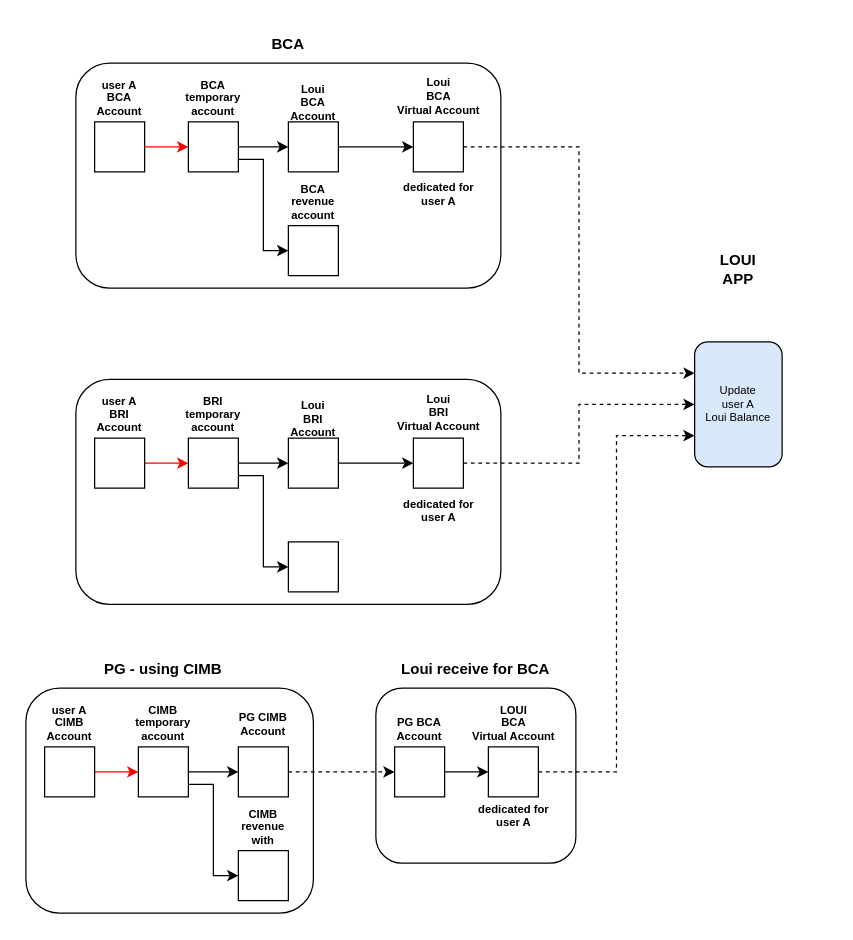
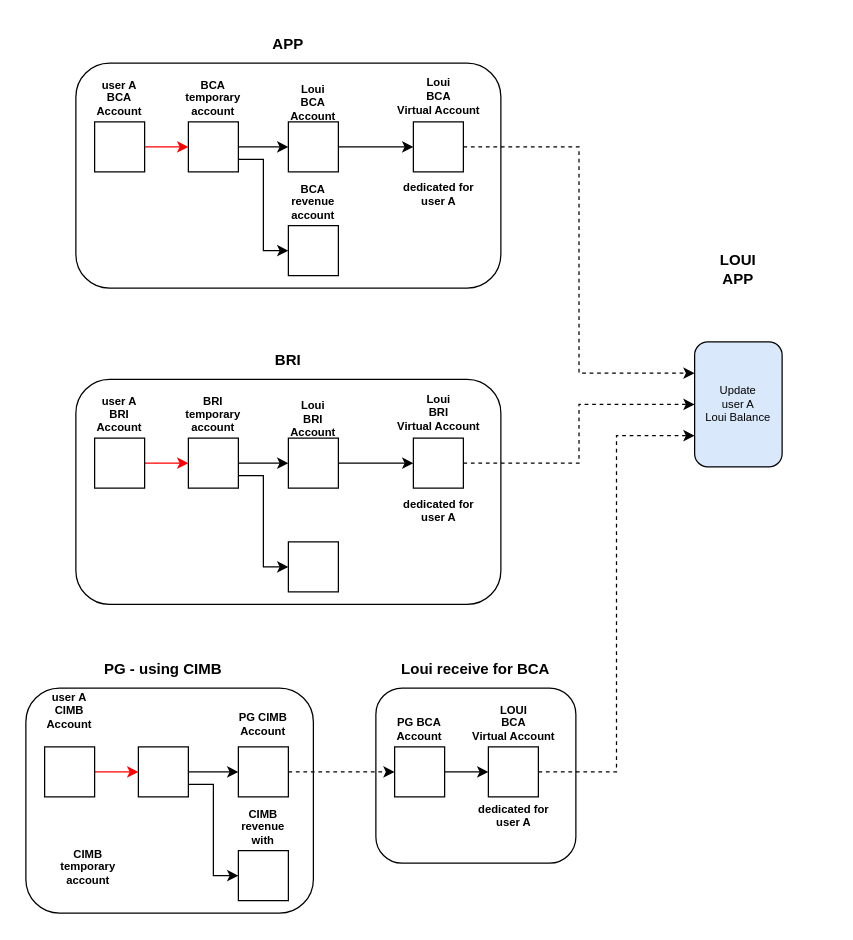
  <mxCell id="0" />
  <mxCell id="1" parent="0" />
  <mxCell id="2" value="" style="rounded=1;whiteSpace=wrap;html=1;" vertex="1" parent="1"><mxGeometry x="60" y="50" width="340" height="180" as="geometry" /></mxCell>
- <mxCell id="3" value="BCA" style="text;html=1;strokeColor=none;fillColor=none;align=center;verticalAlign=middle;whiteSpace=wrap;rounded=0;fontStyle=1" vertex="1" parent="1"><mxGeometry x="160" y="20" width="140" height="30" as="geometry" /></mxCell>
+ <mxCell id="3" value="APP" style="text;html=1;strokeColor=none;fillColor=none;align=center;verticalAlign=middle;whiteSpace=wrap;rounded=0;fontStyle=1" vertex="1" parent="1"><mxGeometry x="160" y="20" width="140" height="30" as="geometry" /></mxCell>
  <mxCell id="4" style="edgeStyle=orthogonalEdgeStyle;rounded=0;orthogonalLoop=1;jettySize=auto;html=1;exitX=1;exitY=0.5;exitDx=0;exitDy=0;fontSize=10;strokeColor=#FF0000;" edge="1" parent="1" source="5" target="8"><mxGeometry relative="1" as="geometry" /></mxCell>
  <mxCell id="5" value="" style="rounded=0;whiteSpace=wrap;html=1;" vertex="1" parent="1"><mxGeometry x="75" y="97" width="40" height="40" as="geometry" /></mxCell>
  <mxCell id="6" style="edgeStyle=orthogonalEdgeStyle;rounded=0;orthogonalLoop=1;jettySize=auto;html=1;exitX=1;exitY=0.5;exitDx=0;exitDy=0;entryX=0;entryY=0.5;entryDx=0;entryDy=0;fontSize=10;" edge="1" parent="1" source="8" target="10"><mxGeometry relative="1" as="geometry" /></mxCell>
  <mxCell id="7" style="edgeStyle=orthogonalEdgeStyle;rounded=0;orthogonalLoop=1;jettySize=auto;html=1;exitX=1;exitY=0.75;exitDx=0;exitDy=0;entryX=0;entryY=0.5;entryDx=0;entryDy=0;fontSize=10;" edge="1" parent="1" source="8" target="14"><mxGeometry relative="1" as="geometry" /></mxCell>
  <mxCell id="8" value="" style="rounded=0;whiteSpace=wrap;html=1;" vertex="1" parent="1"><mxGeometry x="150" y="97" width="40" height="40" as="geometry" /></mxCell>
  <mxCell id="9" style="edgeStyle=orthogonalEdgeStyle;rounded=0;orthogonalLoop=1;jettySize=auto;html=1;exitX=1;exitY=0.5;exitDx=0;exitDy=0;entryX=0;entryY=0.5;entryDx=0;entryDy=0;fontSize=9;strokeColor=#000000;fontColor=#000000;fontStyle=1" edge="1" parent="1" source="10" target="17"><mxGeometry relative="1" as="geometry" /></mxCell>
  <mxCell id="10" value="" style="rounded=0;whiteSpace=wrap;html=1;" vertex="1" parent="1"><mxGeometry x="230" y="97" width="40" height="40" as="geometry" /></mxCell>
  <mxCell id="11" value="&lt;span style=&quot;font-size: 9px;&quot;&gt;Loui&lt;br style=&quot;font-size: 9px;&quot;&gt;&lt;/span&gt;BCA&lt;br style=&quot;font-size: 9px;&quot;&gt;Account" style="text;html=1;strokeColor=none;fillColor=none;align=center;verticalAlign=middle;whiteSpace=wrap;rounded=0;fontStyle=1;fontSize=9;" vertex="1" parent="1"><mxGeometry x="225" y="67" width="50" height="30" as="geometry" /></mxCell>
  <mxCell id="12" value="&lt;font style=&quot;font-size: 9px&quot;&gt;BCA&lt;br&gt;temporary&lt;br style=&quot;font-size: 9px&quot;&gt;&lt;/font&gt;account" style="text;html=1;strokeColor=none;fillColor=none;align=center;verticalAlign=bottom;whiteSpace=wrap;rounded=0;fontStyle=1;fontSize=9;" vertex="1" parent="1"><mxGeometry x="145" y="67" width="50" height="30" as="geometry" /></mxCell>
  <mxCell id="13" value="user A&lt;br&gt;BCA Account" style="text;html=1;strokeColor=none;fillColor=none;align=center;verticalAlign=bottom;whiteSpace=wrap;rounded=0;fontStyle=1;fontSize=9;" vertex="1" parent="1"><mxGeometry x="70" y="67" width="50" height="30" as="geometry" /></mxCell>
  <mxCell id="14" value="" style="rounded=0;whiteSpace=wrap;html=1;" vertex="1" parent="1"><mxGeometry x="230" y="180" width="40" height="40" as="geometry" /></mxCell>
  <mxCell id="15" value="BCA&lt;br&gt;revenue&lt;br&gt;account" style="text;html=1;strokeColor=none;fillColor=none;align=center;verticalAlign=bottom;whiteSpace=wrap;rounded=0;fontStyle=1;fontSize=9;" vertex="1" parent="1"><mxGeometry x="225" y="150" width="50" height="30" as="geometry" /></mxCell>
  <mxCell id="16" style="edgeStyle=orthogonalEdgeStyle;rounded=0;orthogonalLoop=1;jettySize=auto;html=1;exitX=1;exitY=0.5;exitDx=0;exitDy=0;entryX=0;entryY=0.25;entryDx=0;entryDy=0;fontSize=9;fontColor=#000000;strokeColor=#000000;dashed=1;" edge="1" parent="1" source="17" target="20"><mxGeometry relative="1" as="geometry" /></mxCell>
  <mxCell id="17" value="" style="rounded=0;whiteSpace=wrap;html=1;" vertex="1" parent="1"><mxGeometry x="330" y="97" width="40" height="40" as="geometry" /></mxCell>
  <mxCell id="18" value="&lt;span style=&quot;font-size: 9px&quot;&gt;Loui&lt;br style=&quot;font-size: 9px&quot;&gt;&lt;/span&gt;BCA&lt;br style=&quot;font-size: 9px&quot;&gt;Virtual Account" style="text;html=1;strokeColor=none;fillColor=none;align=center;verticalAlign=middle;whiteSpace=wrap;rounded=0;fontStyle=1;fontSize=9;" vertex="1" parent="1"><mxGeometry x="312.5" y="62" width="75" height="30" as="geometry" /></mxCell>
  <mxCell id="19" value="dedicated for&lt;br&gt;user A" style="text;html=1;strokeColor=none;fillColor=none;align=center;verticalAlign=middle;whiteSpace=wrap;rounded=0;fontStyle=1;fontSize=9;" vertex="1" parent="1"><mxGeometry x="312.5" y="140" width="75" height="30" as="geometry" /></mxCell>
  <mxCell id="20" value="Update&lt;br&gt;user A&lt;br&gt;Loui Balance" style="rounded=1;whiteSpace=wrap;html=1;fontSize=9;fontColor=#000000;fillColor=#dae8fc;" vertex="1" parent="1"><mxGeometry x="555" y="273" width="70" height="100" as="geometry" /></mxCell>
  <mxCell id="21" value="LOUI&lt;br&gt;APP" style="text;html=1;strokeColor=none;fillColor=none;align=center;verticalAlign=middle;whiteSpace=wrap;rounded=0;fontStyle=1" vertex="1" parent="1"><mxGeometry x="520" y="200" width="140" height="30" as="geometry" /></mxCell>
  <mxCell id="22" value="" style="rounded=1;whiteSpace=wrap;html=1;" vertex="1" parent="1"><mxGeometry x="60" y="303" width="340" height="180" as="geometry" /></mxCell>
+ <mxCell id="23" value="BRI" style="text;html=1;strokeColor=none;fillColor=none;align=center;verticalAlign=middle;whiteSpace=wrap;rounded=0;fontStyle=1" vertex="1" parent="1"><mxGeometry x="160" y="273" width="140" height="30" as="geometry" /></mxCell>
  <mxCell id="24" style="edgeStyle=orthogonalEdgeStyle;rounded=0;orthogonalLoop=1;jettySize=auto;html=1;exitX=1;exitY=0.5;exitDx=0;exitDy=0;fontSize=10;strokeColor=#FF0000;" edge="1" parent="1" source="25" target="28"><mxGeometry relative="1" as="geometry" /></mxCell>
  <mxCell id="25" value="" style="rounded=0;whiteSpace=wrap;html=1;" vertex="1" parent="1"><mxGeometry x="75" y="350" width="40" height="40" as="geometry" /></mxCell>
  <mxCell id="26" style="edgeStyle=orthogonalEdgeStyle;rounded=0;orthogonalLoop=1;jettySize=auto;html=1;exitX=1;exitY=0.5;exitDx=0;exitDy=0;entryX=0;entryY=0.5;entryDx=0;entryDy=0;fontSize=10;" edge="1" parent="1" source="28" target="30"><mxGeometry relative="1" as="geometry" /></mxCell>
  <mxCell id="27" style="edgeStyle=orthogonalEdgeStyle;rounded=0;orthogonalLoop=1;jettySize=auto;html=1;exitX=1;exitY=0.75;exitDx=0;exitDy=0;entryX=0;entryY=0.5;entryDx=0;entryDy=0;fontSize=10;" edge="1" parent="1" source="28" target="34"><mxGeometry relative="1" as="geometry" /></mxCell>
  <mxCell id="28" value="" style="rounded=0;whiteSpace=wrap;html=1;" vertex="1" parent="1"><mxGeometry x="150" y="350" width="40" height="40" as="geometry" /></mxCell>
  <mxCell id="29" style="edgeStyle=orthogonalEdgeStyle;rounded=0;orthogonalLoop=1;jettySize=auto;html=1;exitX=1;exitY=0.5;exitDx=0;exitDy=0;entryX=0;entryY=0.5;entryDx=0;entryDy=0;fontSize=9;strokeColor=#000000;fontColor=#000000;fontStyle=1" edge="1" parent="1" source="30" target="36"><mxGeometry relative="1" as="geometry" /></mxCell>
  <mxCell id="30" value="" style="rounded=0;whiteSpace=wrap;html=1;" vertex="1" parent="1"><mxGeometry x="230" y="350" width="40" height="40" as="geometry" /></mxCell>
  <mxCell id="31" value="&lt;span style=&quot;font-size: 9px&quot;&gt;Loui&lt;br style=&quot;font-size: 9px&quot;&gt;&lt;/span&gt;BRI&lt;br style=&quot;font-size: 9px&quot;&gt;Account" style="text;html=1;strokeColor=none;fillColor=none;align=center;verticalAlign=middle;whiteSpace=wrap;rounded=0;fontStyle=1;fontSize=9;" vertex="1" parent="1"><mxGeometry x="225" y="320" width="50" height="30" as="geometry" /></mxCell>
  <mxCell id="32" value="&lt;font style=&quot;font-size: 9px&quot;&gt;BRI&lt;br&gt;temporary&lt;br style=&quot;font-size: 9px&quot;&gt;&lt;/font&gt;account" style="text;html=1;strokeColor=none;fillColor=none;align=center;verticalAlign=bottom;whiteSpace=wrap;rounded=0;fontStyle=1;fontSize=9;" vertex="1" parent="1"><mxGeometry x="145" y="320" width="50" height="30" as="geometry" /></mxCell>
  <mxCell id="33" value="user A&lt;br&gt;BRI Account" style="text;html=1;strokeColor=none;fillColor=none;align=center;verticalAlign=bottom;whiteSpace=wrap;rounded=0;fontStyle=1;fontSize=9;" vertex="1" parent="1"><mxGeometry x="70" y="320" width="50" height="30" as="geometry" /></mxCell>
  <mxCell id="34" value="" style="rounded=0;whiteSpace=wrap;html=1;" vertex="1" parent="1"><mxGeometry x="230" y="433" width="40" height="40" as="geometry" /></mxCell>
  <mxCell id="35" style="edgeStyle=orthogonalEdgeStyle;rounded=0;orthogonalLoop=1;jettySize=auto;html=1;exitX=1;exitY=0.5;exitDx=0;exitDy=0;entryX=0;entryY=0.5;entryDx=0;entryDy=0;fontSize=9;fontColor=#000000;strokeColor=#000000;dashed=1;" edge="1" parent="1" source="36" target="20"><mxGeometry relative="1" as="geometry" /></mxCell>
  <mxCell id="36" value="" style="rounded=0;whiteSpace=wrap;html=1;" vertex="1" parent="1"><mxGeometry x="330" y="350" width="40" height="40" as="geometry" /></mxCell>
  <mxCell id="37" value="&lt;span style=&quot;font-size: 9px&quot;&gt;Loui&lt;br style=&quot;font-size: 9px&quot;&gt;&lt;/span&gt;BRI&lt;br style=&quot;font-size: 9px&quot;&gt;Virtual Account" style="text;html=1;strokeColor=none;fillColor=none;align=center;verticalAlign=middle;whiteSpace=wrap;rounded=0;fontStyle=1;fontSize=9;" vertex="1" parent="1"><mxGeometry x="312.5" y="315" width="75" height="30" as="geometry" /></mxCell>
  <mxCell id="38" value="dedicated for&lt;br&gt;user A" style="text;html=1;strokeColor=none;fillColor=none;align=center;verticalAlign=middle;whiteSpace=wrap;rounded=0;fontStyle=1;fontSize=9;" vertex="1" parent="1"><mxGeometry x="312.5" y="393" width="75" height="30" as="geometry" /></mxCell>
  <mxCell id="39" value="" style="rounded=1;whiteSpace=wrap;html=1;" vertex="1" parent="1"><mxGeometry x="20" y="550" width="230" height="180" as="geometry" /></mxCell>
  <mxCell id="40" value="PG - using CIMB" style="text;html=1;strokeColor=none;fillColor=none;align=center;verticalAlign=middle;whiteSpace=wrap;rounded=0;fontStyle=1" vertex="1" parent="1"><mxGeometry x="60" y="520" width="140" height="30" as="geometry" /></mxCell>
  <mxCell id="41" style="edgeStyle=orthogonalEdgeStyle;rounded=0;orthogonalLoop=1;jettySize=auto;html=1;exitX=1;exitY=0.5;exitDx=0;exitDy=0;fontSize=10;strokeColor=#FF0000;" edge="1" parent="1" source="42" target="45"><mxGeometry relative="1" as="geometry" /></mxCell>
  <mxCell id="42" value="" style="rounded=0;whiteSpace=wrap;html=1;" vertex="1" parent="1"><mxGeometry x="35" y="597" width="40" height="40" as="geometry" /></mxCell>
  <mxCell id="43" style="edgeStyle=orthogonalEdgeStyle;rounded=0;orthogonalLoop=1;jettySize=auto;html=1;exitX=1;exitY=0.5;exitDx=0;exitDy=0;entryX=0;entryY=0.5;entryDx=0;entryDy=0;fontSize=10;" edge="1" parent="1" source="45" target="46"><mxGeometry relative="1" as="geometry" /></mxCell>
  <mxCell id="44" style="edgeStyle=orthogonalEdgeStyle;rounded=0;orthogonalLoop=1;jettySize=auto;html=1;exitX=1;exitY=0.75;exitDx=0;exitDy=0;entryX=0;entryY=0.5;entryDx=0;entryDy=0;fontSize=10;" edge="1" parent="1" source="45" target="50"><mxGeometry relative="1" as="geometry" /></mxCell>
  <mxCell id="45" value="" style="rounded=0;whiteSpace=wrap;html=1;" vertex="1" parent="1"><mxGeometry x="110" y="597" width="40" height="40" as="geometry" /></mxCell>
  <mxCell id="46" value="" style="rounded=0;whiteSpace=wrap;html=1;" vertex="1" parent="1"><mxGeometry x="190" y="597" width="40" height="40" as="geometry" /></mxCell>
  <mxCell id="47" value="PG CIMB&lt;br style=&quot;font-size: 9px&quot;&gt;Account" style="text;html=1;strokeColor=none;fillColor=none;align=center;verticalAlign=middle;whiteSpace=wrap;rounded=0;fontStyle=1;fontSize=9;" vertex="1" parent="1"><mxGeometry x="185" y="564" width="50" height="30" as="geometry" /></mxCell>
- <mxCell id="48" value="&lt;font style=&quot;font-size: 9px&quot;&gt;CIMB&lt;br&gt;temporary&lt;br style=&quot;font-size: 9px&quot;&gt;&lt;/font&gt;account" style="text;html=1;strokeColor=none;fillColor=none;align=center;verticalAlign=bottom;whiteSpace=wrap;rounded=0;fontStyle=1;fontSize=9;" vertex="1" parent="1"><mxGeometry x="105" y="567" width="50" height="30" as="geometry" /></mxCell>
- <mxCell id="49" value="user A&lt;br&gt;CIMB Account" style="text;html=1;strokeColor=none;fillColor=none;align=center;verticalAlign=bottom;whiteSpace=wrap;rounded=0;fontStyle=1;fontSize=9;" vertex="1" parent="1"><mxGeometry x="30" y="567" width="50" height="30" as="geometry" /></mxCell>
+ <mxCell id="48" value="&lt;font style=&quot;font-size: 9px&quot;&gt;CIMB&lt;br&gt;temporary&lt;br style=&quot;font-size: 9px&quot;&gt;&lt;/font&gt;account" style="text;html=1;strokeColor=none;fillColor=none;align=center;verticalAlign=bottom;whiteSpace=wrap;rounded=0;fontStyle=1;fontSize=9;" vertex="1" parent="1"><mxGeometry x="45" y="682" width="50" height="30" as="geometry" /></mxCell>
+ <mxCell id="49" value="user A&lt;br&gt;CIMB Account" style="text;html=1;strokeColor=none;fillColor=none;align=center;verticalAlign=bottom;whiteSpace=wrap;rounded=0;fontStyle=1;fontSize=9;" vertex="1" parent="1"><mxGeometry x="30" y="557" width="50" height="30" as="geometry" /></mxCell>
  <mxCell id="50" value="" style="rounded=0;whiteSpace=wrap;html=1;" vertex="1" parent="1"><mxGeometry x="190" y="680" width="40" height="40" as="geometry" /></mxCell>
  <mxCell id="51" value="CIMB&lt;br&gt;revenue&lt;br&gt;with" style="text;html=1;strokeColor=none;fillColor=none;align=center;verticalAlign=bottom;whiteSpace=wrap;rounded=0;fontStyle=1;fontSize=9;" vertex="1" parent="1"><mxGeometry x="185" y="650" width="50" height="30" as="geometry" /></mxCell>
  <mxCell id="52" value="" style="rounded=1;whiteSpace=wrap;html=1;" vertex="1" parent="1"><mxGeometry x="300" y="550" width="160" height="140" as="geometry" /></mxCell>
  <mxCell id="53" value="Loui receive for BCA" style="text;html=1;strokeColor=none;fillColor=none;align=center;verticalAlign=middle;whiteSpace=wrap;rounded=0;fontStyle=1" vertex="1" parent="1"><mxGeometry x="310" y="520" width="140" height="30" as="geometry" /></mxCell>
  <mxCell id="54" style="edgeStyle=orthogonalEdgeStyle;rounded=0;orthogonalLoop=1;jettySize=auto;html=1;exitX=1;exitY=0.5;exitDx=0;exitDy=0;fontSize=10;strokeColor=#000000;" edge="1" parent="1" source="55" target="57"><mxGeometry relative="1" as="geometry" /></mxCell>
  <mxCell id="55" value="" style="rounded=0;whiteSpace=wrap;html=1;" vertex="1" parent="1"><mxGeometry x="315" y="597" width="40" height="40" as="geometry" /></mxCell>
  <mxCell id="56" style="edgeStyle=orthogonalEdgeStyle;rounded=0;orthogonalLoop=1;jettySize=auto;html=1;exitX=1;exitY=0.5;exitDx=0;exitDy=0;entryX=0;entryY=0.75;entryDx=0;entryDy=0;dashed=1;fontSize=9;fontColor=#000000;strokeColor=#000000;" edge="1" parent="1" source="57" target="20"><mxGeometry relative="1" as="geometry" /></mxCell>
  <mxCell id="57" value="" style="rounded=0;whiteSpace=wrap;html=1;" vertex="1" parent="1"><mxGeometry x="390" y="597" width="40" height="40" as="geometry" /></mxCell>
  <mxCell id="58" value="LOUI&lt;br&gt;BCA&lt;br&gt;Virtual Account" style="text;html=1;strokeColor=none;fillColor=none;align=center;verticalAlign=bottom;whiteSpace=wrap;rounded=0;fontStyle=1;fontSize=9;" vertex="1" parent="1"><mxGeometry x="367.5" y="567" width="85" height="30" as="geometry" /></mxCell>
  <mxCell id="59" value="PG BCA&lt;br&gt;Account" style="text;html=1;strokeColor=none;fillColor=none;align=center;verticalAlign=bottom;whiteSpace=wrap;rounded=0;fontStyle=1;fontSize=9;" vertex="1" parent="1"><mxGeometry x="310" y="567" width="50" height="30" as="geometry" /></mxCell>
  <mxCell id="60" value="dedicated for&lt;br&gt;user A" style="text;html=1;strokeColor=none;fillColor=none;align=center;verticalAlign=middle;whiteSpace=wrap;rounded=0;fontStyle=1;fontSize=9;" vertex="1" parent="1"><mxGeometry x="372.5" y="637" width="75" height="30" as="geometry" /></mxCell>
  <mxCell id="61" style="edgeStyle=orthogonalEdgeStyle;rounded=0;orthogonalLoop=1;jettySize=auto;html=1;exitX=1;exitY=0.5;exitDx=0;exitDy=0;entryX=0;entryY=0.5;entryDx=0;entryDy=0;fontSize=9;fontColor=#000000;strokeColor=#000000;dashed=1;" edge="1" parent="1" source="46" target="55"><mxGeometry relative="1" as="geometry" /></mxCell>
